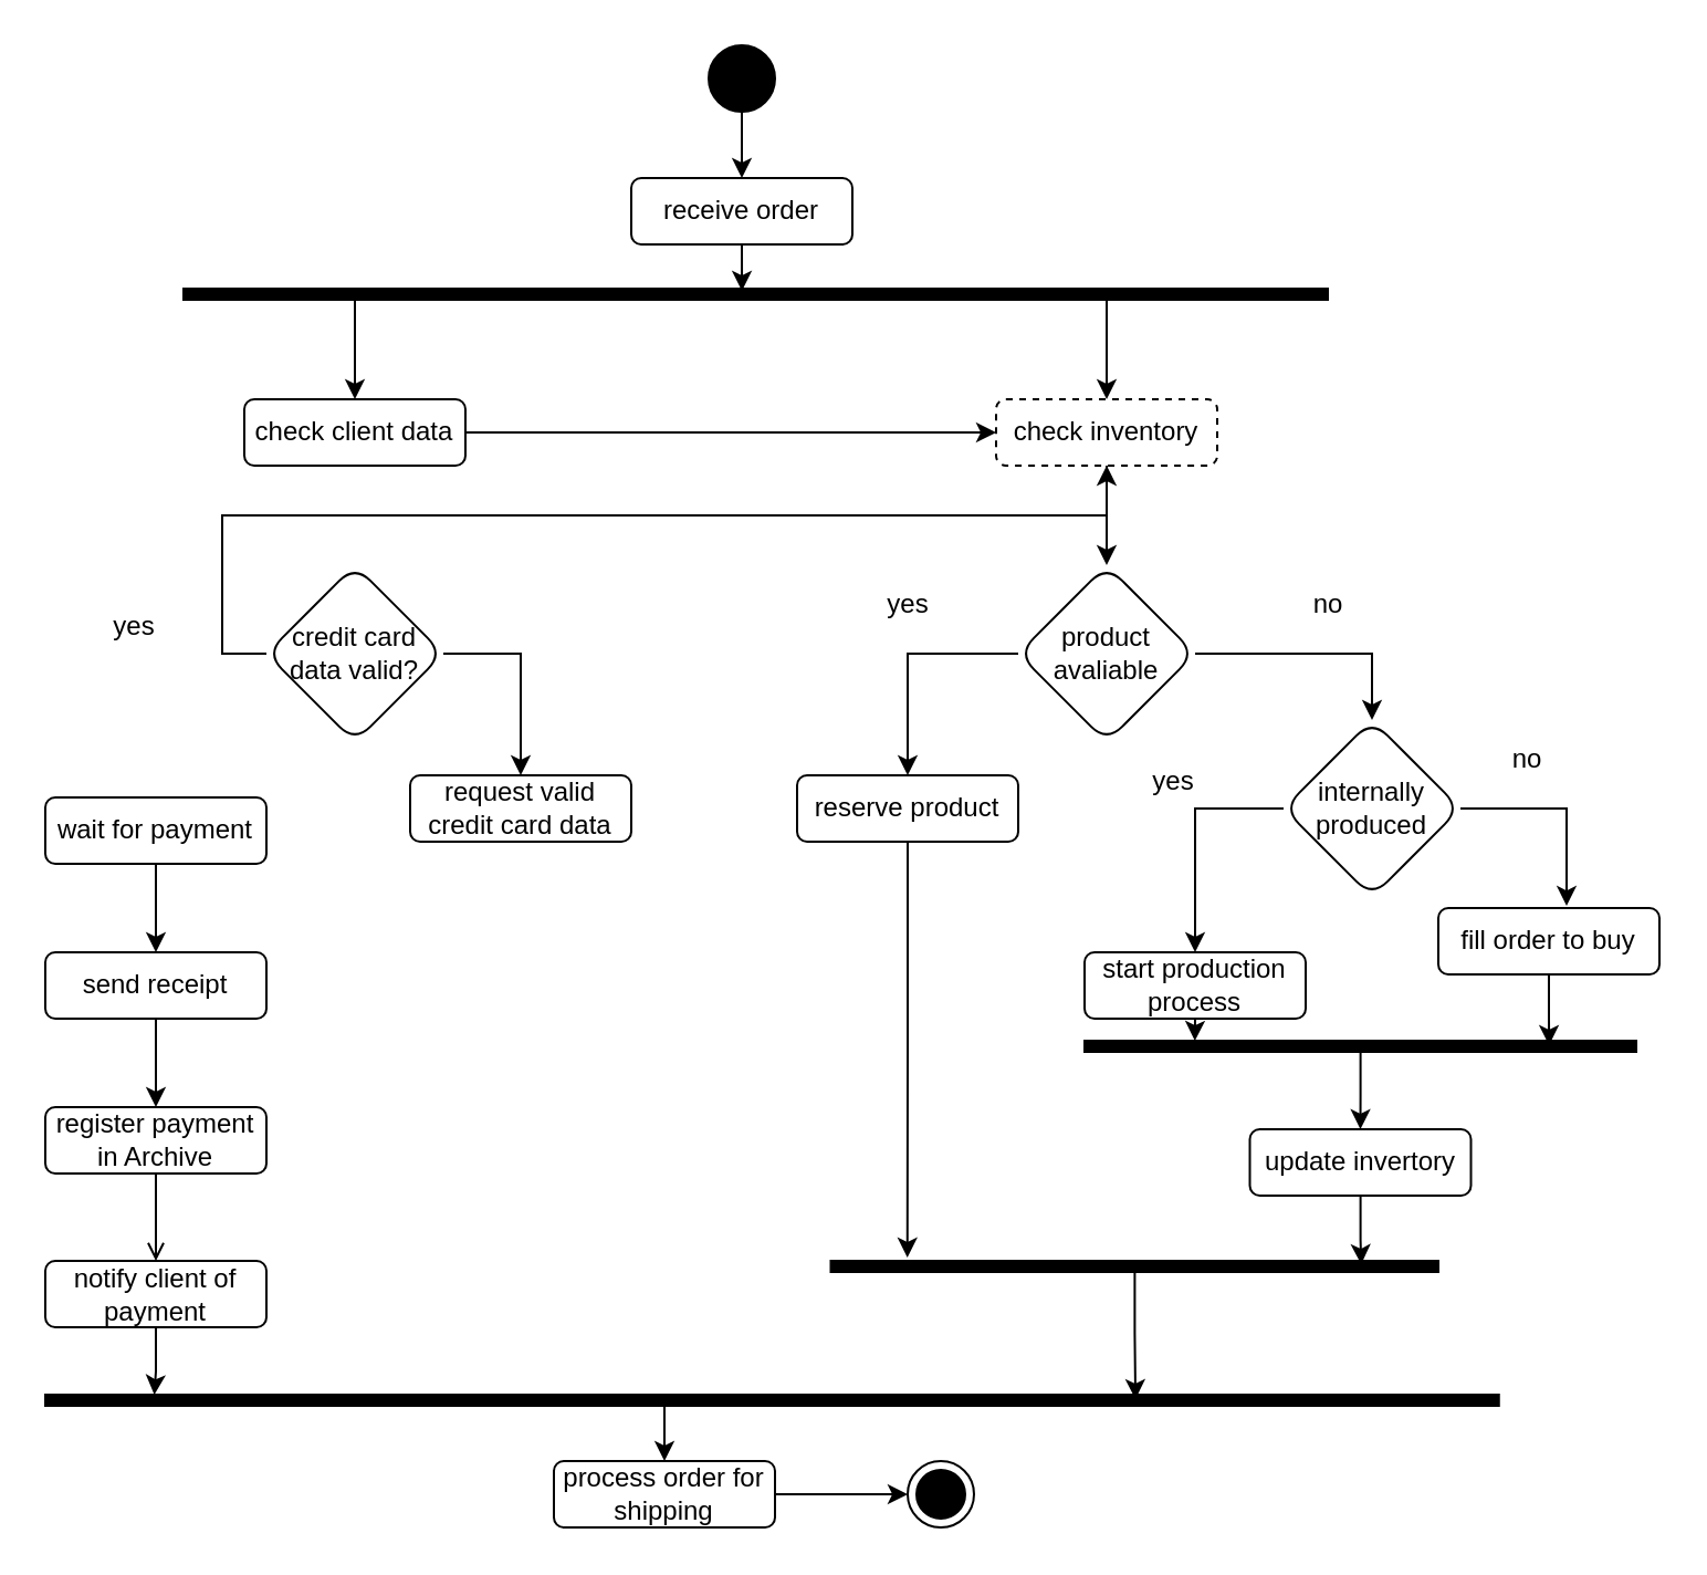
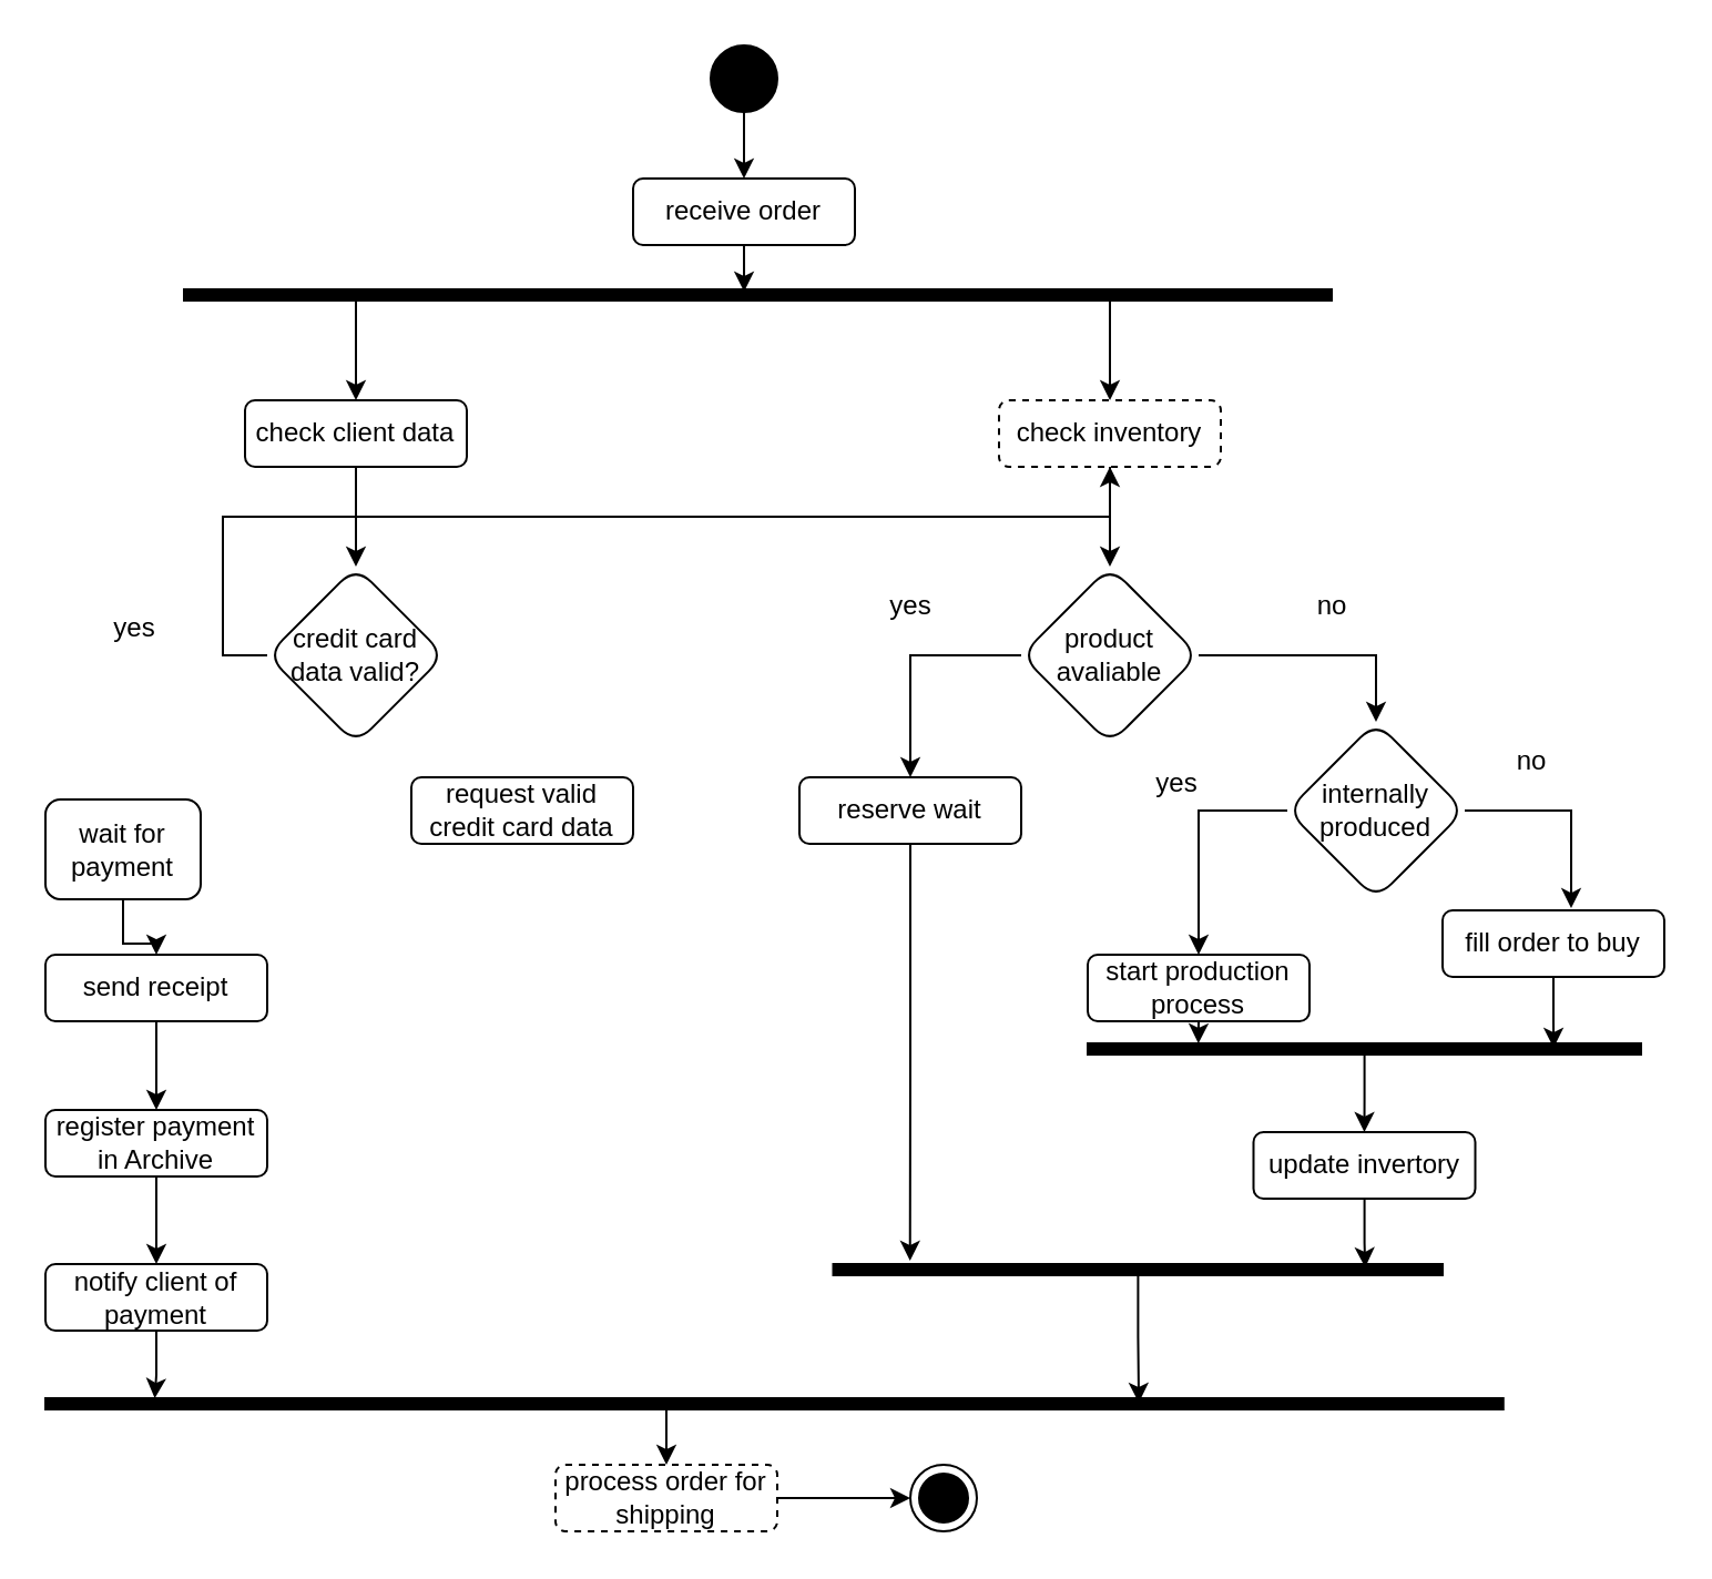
  <mxCell id="0" />
  <mxCell id="1" parent="0" />
  <mxCell id="2" value="" style="edgeStyle=orthogonalEdgeStyle;rounded=0;orthogonalLoop=1;jettySize=auto;html=1;" edge="1" parent="1" source="3" target="7"><mxGeometry relative="1" as="geometry" /></mxCell>
  <mxCell id="3" value="" style="ellipse;fillColor=strokeColor;html=1;" vertex="1" parent="1"><mxGeometry x="320" y="20" width="30" height="30" as="geometry" /></mxCell>
  <mxCell id="4" style="edgeStyle=orthogonalEdgeStyle;rounded=0;orthogonalLoop=1;jettySize=auto;html=1;entryX=0.5;entryY=0;entryDx=0;entryDy=0;" edge="1" parent="1" source="6" target="10"><mxGeometry relative="1" as="geometry"><Array as="points"><mxPoint x="160" y="140" /><mxPoint x="160" y="140" /></Array></mxGeometry></mxCell>
  <mxCell id="5" style="edgeStyle=orthogonalEdgeStyle;rounded=0;orthogonalLoop=1;jettySize=auto;html=1;entryX=0.5;entryY=0;entryDx=0;entryDy=0;" edge="1" parent="1" source="6" target="24"><mxGeometry relative="1" as="geometry"><Array as="points"><mxPoint x="500" y="150" /><mxPoint x="500" y="150" /></Array></mxGeometry></mxCell>
  <mxCell id="6" value="" style="html=1;points=[];perimeter=orthogonalPerimeter;fillColor=strokeColor;direction=south;" vertex="1" parent="1"><mxGeometry x="82.5" y="130" width="517.5" height="5" as="geometry" /></mxCell>
  <mxCell id="7" value="receive order" style="rounded=1;whiteSpace=wrap;html=1;" vertex="1" parent="1"><mxGeometry x="285" y="80" width="100" height="30" as="geometry" /></mxCell>
  <mxCell id="8" style="edgeStyle=orthogonalEdgeStyle;rounded=0;orthogonalLoop=1;jettySize=auto;html=1;entryX=0.2;entryY=0.512;entryDx=0;entryDy=0;entryPerimeter=0;" edge="1" parent="1" source="7" target="6"><mxGeometry relative="1" as="geometry" /></mxCell>
- <mxCell id="9" value="" style="edgeStyle=orthogonalEdgeStyle;rounded=0;orthogonalLoop=1;jettySize=auto;html=1;" edge="1" parent="1" source="10" target="24"><mxGeometry relative="1" as="geometry" /></mxCell>
+ <mxCell id="9" value="" style="edgeStyle=orthogonalEdgeStyle;rounded=0;orthogonalLoop=1;jettySize=auto;html=1;" edge="1" parent="1" source="10" target="13"><mxGeometry relative="1" as="geometry" /></mxCell>
  <mxCell id="10" value="check client data" style="rounded=1;whiteSpace=wrap;html=1;" vertex="1" parent="1"><mxGeometry x="110" y="180" width="100" height="30" as="geometry" /></mxCell>
  <mxCell id="11" style="edgeStyle=orthogonalEdgeStyle;rounded=0;orthogonalLoop=1;jettySize=auto;html=1;exitX=0;exitY=0.5;exitDx=0;exitDy=0;" edge="1" parent="1" source="13" target="24"><mxGeometry relative="1" as="geometry" /></mxCell>
- <mxCell id="12" style="edgeStyle=orthogonalEdgeStyle;rounded=0;orthogonalLoop=1;jettySize=auto;html=1;entryX=0.5;entryY=0;entryDx=0;entryDy=0;exitX=1;exitY=0.5;exitDx=0;exitDy=0;" edge="1" parent="1" source="13" target="22"><mxGeometry relative="1" as="geometry" /></mxCell>
  <mxCell id="13" value="credit card&lt;div&gt;data valid?&lt;/div&gt;" style="rhombus;whiteSpace=wrap;html=1;rounded=1;" vertex="1" parent="1"><mxGeometry x="120" y="255" width="80" height="80" as="geometry" /></mxCell>
  <mxCell id="14" value="" style="edgeStyle=orthogonalEdgeStyle;rounded=0;orthogonalLoop=1;jettySize=auto;html=1;" edge="1" parent="1" source="15" target="17"><mxGeometry relative="1" as="geometry" /></mxCell>
- <mxCell id="15" value="wait for payment" style="rounded=1;whiteSpace=wrap;html=1;" vertex="1" parent="1"><mxGeometry x="20" y="360" width="100" height="30" as="geometry" /></mxCell>
+ <mxCell id="15" value="wait for payment" style="rounded=1;whiteSpace=wrap;html=1;" vertex="1" parent="1"><mxGeometry x="20" y="360" width="70" height="45" as="geometry" /></mxCell>
  <mxCell id="16" value="" style="edgeStyle=orthogonalEdgeStyle;rounded=0;orthogonalLoop=1;jettySize=auto;html=1;" edge="1" parent="1" source="17" target="19"><mxGeometry relative="1" as="geometry" /></mxCell>
  <mxCell id="17" value="send receipt" style="rounded=1;whiteSpace=wrap;html=1;" vertex="1" parent="1"><mxGeometry x="20" y="430" width="100" height="30" as="geometry" /></mxCell>
- <mxCell id="18" value="" style="edgeStyle=orthogonalEdgeStyle;rounded=0;orthogonalLoop=1;jettySize=auto;html=1;endArrow=open;" edge="1" parent="1" source="19" target="20"><mxGeometry relative="1" as="geometry" /></mxCell>
+ <mxCell id="18" value="" style="edgeStyle=orthogonalEdgeStyle;rounded=0;orthogonalLoop=1;jettySize=auto;html=1;" edge="1" parent="1" source="19" target="20"><mxGeometry relative="1" as="geometry" /></mxCell>
  <mxCell id="19" value="register payment in Archive" style="rounded=1;whiteSpace=wrap;html=1;" vertex="1" parent="1"><mxGeometry x="20" y="500" width="100" height="30" as="geometry" /></mxCell>
  <mxCell id="20" value="notify client of payment" style="rounded=1;whiteSpace=wrap;html=1;" vertex="1" parent="1"><mxGeometry x="20" y="569.5" width="100" height="30" as="geometry" /></mxCell>
  <mxCell id="21" value="yes" style="text;html=1;align=center;verticalAlign=middle;resizable=0;points=[];autosize=1;strokeColor=none;fillColor=none;" vertex="1" parent="1"><mxGeometry x="40" y="268" width="40" height="30" as="geometry" /></mxCell>
  <mxCell id="22" value="request valid credit card data" style="rounded=1;whiteSpace=wrap;html=1;" vertex="1" parent="1"><mxGeometry x="185" y="350" width="100" height="30" as="geometry" /></mxCell>
  <mxCell id="23" style="edgeStyle=orthogonalEdgeStyle;rounded=0;orthogonalLoop=1;jettySize=auto;html=1;entryX=0.5;entryY=0;entryDx=0;entryDy=0;" edge="1" parent="1" source="24" target="27"><mxGeometry relative="1" as="geometry" /></mxCell>
  <mxCell id="24" value="check inventory" style="rounded=1;whiteSpace=wrap;html=1;dashed=1;" vertex="1" parent="1"><mxGeometry x="450" y="180" width="100" height="30" as="geometry" /></mxCell>
  <mxCell id="25" style="edgeStyle=orthogonalEdgeStyle;rounded=0;orthogonalLoop=1;jettySize=auto;html=1;exitX=1;exitY=0.5;exitDx=0;exitDy=0;entryX=0.5;entryY=0;entryDx=0;entryDy=0;" edge="1" parent="1" source="27" target="30"><mxGeometry relative="1" as="geometry" /></mxCell>
  <mxCell id="26" style="edgeStyle=orthogonalEdgeStyle;rounded=0;orthogonalLoop=1;jettySize=auto;html=1;exitX=0;exitY=0.5;exitDx=0;exitDy=0;entryX=0.5;entryY=0;entryDx=0;entryDy=0;" edge="1" parent="1" source="27" target="28"><mxGeometry relative="1" as="geometry" /></mxCell>
  <mxCell id="27" value="product avaliable" style="rhombus;whiteSpace=wrap;html=1;rounded=1;" vertex="1" parent="1"><mxGeometry x="460" y="255" width="80" height="80" as="geometry" /></mxCell>
- <mxCell id="28" value="reserve product" style="rounded=1;whiteSpace=wrap;html=1;" vertex="1" parent="1"><mxGeometry x="360" y="350" width="100" height="30" as="geometry" /></mxCell>
+ <mxCell id="28" value="reserve wait" style="rounded=1;whiteSpace=wrap;html=1;" vertex="1" parent="1"><mxGeometry x="360" y="350" width="100" height="30" as="geometry" /></mxCell>
  <mxCell id="29" style="edgeStyle=orthogonalEdgeStyle;rounded=0;orthogonalLoop=1;jettySize=auto;html=1;exitX=0;exitY=0.5;exitDx=0;exitDy=0;entryX=0.5;entryY=0;entryDx=0;entryDy=0;" edge="1" parent="1" source="30" target="31"><mxGeometry relative="1" as="geometry" /></mxCell>
  <mxCell id="30" value="internally produced&lt;span style=&quot;color: rgba(0, 0, 0, 0); font-family: monospace; font-size: 0px; text-align: start; text-wrap: nowrap;&quot;&gt;%3CmxGraphModel%3E%3Croot%3E%3CmxCell%20id%3D%220%22%2F%3E%3CmxCell%20id%3D%221%22%20parent%3D%220%22%2F%3E%3CmxCell%20id%3D%222%22%20value%3D%22reserve%20product%22%20style%3D%22rounded%3D1%3BwhiteSpace%3Dwrap%3Bhtml%3D1%3B%22%20vertex%3D%221%22%20parent%3D%221%22%3E%3CmxGeometry%20x%3D%22410%22%20y%3D%22350%22%20width%3D%22100%22%20height%3D%2230%22%20as%3D%22geometry%22%2F%3E%3C%2FmxCell%3E%3C%2Froot%3E%3C%2FmxGraphModel%3E&lt;/span&gt;" style="rhombus;whiteSpace=wrap;html=1;rounded=1;" vertex="1" parent="1"><mxGeometry x="580" y="325" width="80" height="80" as="geometry" /></mxCell>
  <mxCell id="31" value="start production process" style="rounded=1;whiteSpace=wrap;html=1;" vertex="1" parent="1"><mxGeometry x="490" y="430" width="100" height="30" as="geometry" /></mxCell>
  <mxCell id="32" value="fill order to buy" style="rounded=1;whiteSpace=wrap;html=1;" vertex="1" parent="1"><mxGeometry x="650" y="410" width="100" height="30" as="geometry" /></mxCell>
  <mxCell id="33" style="edgeStyle=orthogonalEdgeStyle;rounded=0;orthogonalLoop=1;jettySize=auto;html=1;exitX=1;exitY=0.5;exitDx=0;exitDy=0;entryX=0.58;entryY=-0.033;entryDx=0;entryDy=0;entryPerimeter=0;" edge="1" parent="1" source="30" target="32"><mxGeometry relative="1" as="geometry" /></mxCell>
  <mxCell id="34" value="yes" style="text;html=1;align=center;verticalAlign=middle;resizable=0;points=[];autosize=1;strokeColor=none;fillColor=none;" vertex="1" parent="1"><mxGeometry x="390" y="258" width="40" height="30" as="geometry" /></mxCell>
  <mxCell id="35" value="no" style="text;html=1;align=center;verticalAlign=middle;resizable=0;points=[];autosize=1;strokeColor=none;fillColor=none;" vertex="1" parent="1"><mxGeometry x="580" y="258" width="40" height="30" as="geometry" /></mxCell>
  <mxCell id="36" value="yes" style="text;html=1;align=center;verticalAlign=middle;resizable=0;points=[];autosize=1;strokeColor=none;fillColor=none;" vertex="1" parent="1"><mxGeometry x="510" y="338" width="40" height="30" as="geometry" /></mxCell>
  <mxCell id="37" value="no" style="text;html=1;align=center;verticalAlign=middle;resizable=0;points=[];autosize=1;strokeColor=none;fillColor=none;" vertex="1" parent="1"><mxGeometry x="670" y="328" width="40" height="30" as="geometry" /></mxCell>
  <mxCell id="38" style="edgeStyle=orthogonalEdgeStyle;rounded=0;orthogonalLoop=1;jettySize=auto;html=1;entryX=0.5;entryY=0;entryDx=0;entryDy=0;" edge="1" parent="1" source="39" target="40"><mxGeometry relative="1" as="geometry" /></mxCell>
  <mxCell id="39" value="" style="html=1;points=[];perimeter=orthogonalPerimeter;fillColor=strokeColor;direction=south;" vertex="1" parent="1"><mxGeometry x="490" y="470" width="249.5" height="5" as="geometry" /></mxCell>
  <mxCell id="40" value="update invertory" style="rounded=1;whiteSpace=wrap;html=1;" vertex="1" parent="1"><mxGeometry x="564.75" y="510" width="100" height="30" as="geometry" /></mxCell>
  <mxCell id="41" style="edgeStyle=orthogonalEdgeStyle;rounded=0;orthogonalLoop=1;jettySize=auto;html=1;exitX=0.5;exitY=1;exitDx=0;exitDy=0;entryX=0;entryY=0.8;entryDx=0;entryDy=0;entryPerimeter=0;" edge="1" parent="1" source="31" target="39"><mxGeometry relative="1" as="geometry" /></mxCell>
  <mxCell id="42" style="edgeStyle=orthogonalEdgeStyle;rounded=0;orthogonalLoop=1;jettySize=auto;html=1;entryX=0.4;entryY=0.158;entryDx=0;entryDy=0;entryPerimeter=0;" edge="1" parent="1" source="32" target="39"><mxGeometry relative="1" as="geometry" /></mxCell>
  <mxCell id="43" value="" style="html=1;points=[];perimeter=orthogonalPerimeter;fillColor=strokeColor;direction=south;" vertex="1" parent="1"><mxGeometry x="375.25" y="569.5" width="274.75" height="5" as="geometry" /></mxCell>
  <mxCell id="44" style="edgeStyle=orthogonalEdgeStyle;rounded=0;orthogonalLoop=1;jettySize=auto;html=1;entryX=-0.3;entryY=0.874;entryDx=0;entryDy=0;entryPerimeter=0;" edge="1" parent="1" source="28" target="43"><mxGeometry relative="1" as="geometry" /></mxCell>
  <mxCell id="45" style="edgeStyle=orthogonalEdgeStyle;rounded=0;orthogonalLoop=1;jettySize=auto;html=1;entryX=0.3;entryY=0.127;entryDx=0;entryDy=0;entryPerimeter=0;" edge="1" parent="1" source="40" target="43"><mxGeometry relative="1" as="geometry" /></mxCell>
  <mxCell id="46" style="edgeStyle=orthogonalEdgeStyle;rounded=0;orthogonalLoop=1;jettySize=auto;html=1;entryX=0.5;entryY=0;entryDx=0;entryDy=0;" edge="1" parent="1" source="47" target="51"><mxGeometry relative="1" as="geometry"><Array as="points"><mxPoint x="300" y="650" /><mxPoint x="300" y="650" /></Array></mxGeometry></mxCell>
  <mxCell id="47" value="" style="html=1;points=[];perimeter=orthogonalPerimeter;fillColor=strokeColor;direction=south;" vertex="1" parent="1"><mxGeometry x="20" y="630" width="657.37" height="5" as="geometry" /></mxCell>
  <mxCell id="48" style="edgeStyle=orthogonalEdgeStyle;rounded=0;orthogonalLoop=1;jettySize=auto;html=1;entryX=0;entryY=0.925;entryDx=0;entryDy=0;entryPerimeter=0;" edge="1" parent="1" source="20" target="47"><mxGeometry relative="1" as="geometry" /></mxCell>
  <mxCell id="49" style="edgeStyle=orthogonalEdgeStyle;rounded=0;orthogonalLoop=1;jettySize=auto;html=1;entryX=0.4;entryY=0.25;entryDx=0;entryDy=0;entryPerimeter=0;" edge="1" parent="1" source="43" target="47"><mxGeometry relative="1" as="geometry" /></mxCell>
  <mxCell id="50" style="edgeStyle=orthogonalEdgeStyle;rounded=0;orthogonalLoop=1;jettySize=auto;html=1;entryX=0;entryY=0.5;entryDx=0;entryDy=0;" edge="1" parent="1" source="51" target="52"><mxGeometry relative="1" as="geometry"><mxPoint x="390" y="675" as="targetPoint" /></mxGeometry></mxCell>
- <mxCell id="51" value="process order for shipping" style="rounded=1;whiteSpace=wrap;html=1;" vertex="1" parent="1"><mxGeometry x="250" y="660" width="100" height="30" as="geometry" /></mxCell>
+ <mxCell id="51" value="process order for shipping" style="rounded=1;whiteSpace=wrap;html=1;dashed=1;" vertex="1" parent="1"><mxGeometry x="250" y="660" width="100" height="30" as="geometry" /></mxCell>
  <mxCell id="52" value="" style="ellipse;html=1;shape=endState;fillColor=strokeColor;" vertex="1" parent="1"><mxGeometry x="410" y="660" width="30" height="30" as="geometry" /></mxCell>
